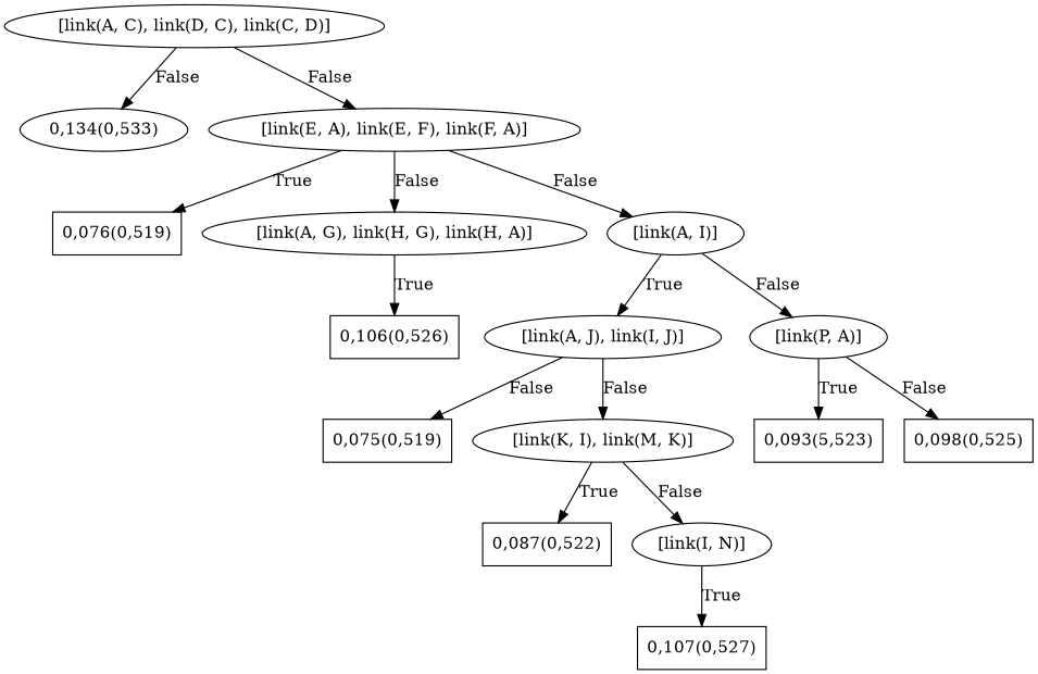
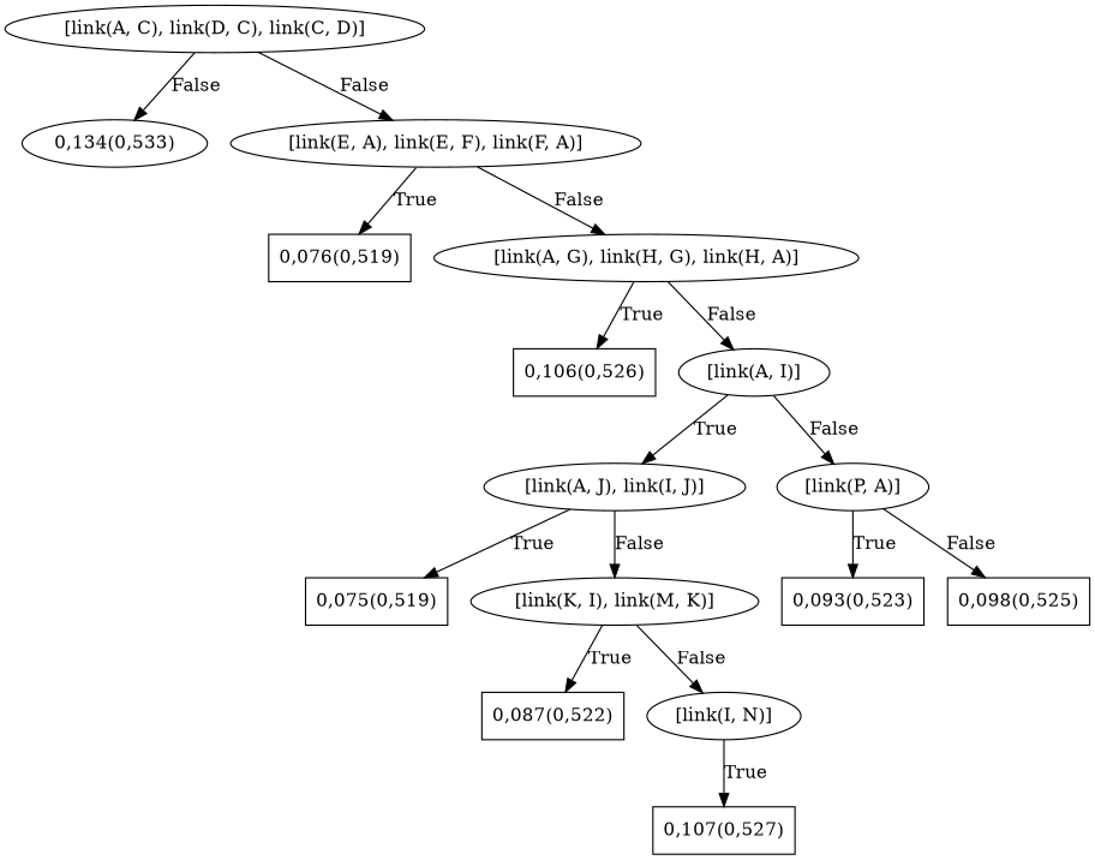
  digraph {
    n1 [label="[link(A, C), link(D, C), link(C, D)]"]
    n2 [label="0,134(0,533)" shape=ellipse]
    n3 [label="[link(E, A), link(E, F), link(F, A)]"]
    n4 [label="0,076(0,519)" shape=box]
    n5 [label="[link(A, G), link(H, G), link(H, A)]"]
    n6 [label="0,106(0,526)" shape=box]
    n7 [label="[link(A, I)]"]
    n8 [label="[link(A, J), link(I, J)]"]
    n9 [label="[link(P, A)]"]
    n10 [label="0,075(0,519)" shape=box]
    n11 [label="[link(K, I), link(M, K)]"]
-   n12 [label="0,093(5,523)" shape=box]
+   n12 [label="0,093(0,523)" shape=box]
    n13 [label="0,098(0,525)" shape=box]
    n14 [label="0,087(0,522)" shape=box]
    n15 [label="[link(I, N)]"]
    n16 [label="0,107(0,527)" shape=box]
    n1 -> n2 [label=False]
    n1 -> n3 [label=False]
    n3 -> n4 [label=True]
    n3 -> n5 [label=False]
    n5 -> n6 [label=True]
-   n3 -> n7 [label=False]
+   n5 -> n7 [label=False]
    n7 -> n8 [label=True]
    n7 -> n9 [label=False]
-   n8 -> n10 [label=False]
+   n8 -> n10 [label=True]
    n8 -> n11 [label=False]
    n9 -> n12 [label=True]
    n9 -> n13 [label=False]
    n11 -> n14 [label=True]
    n11 -> n15 [label=False]
    n15 -> n16 [label=True]
  }
